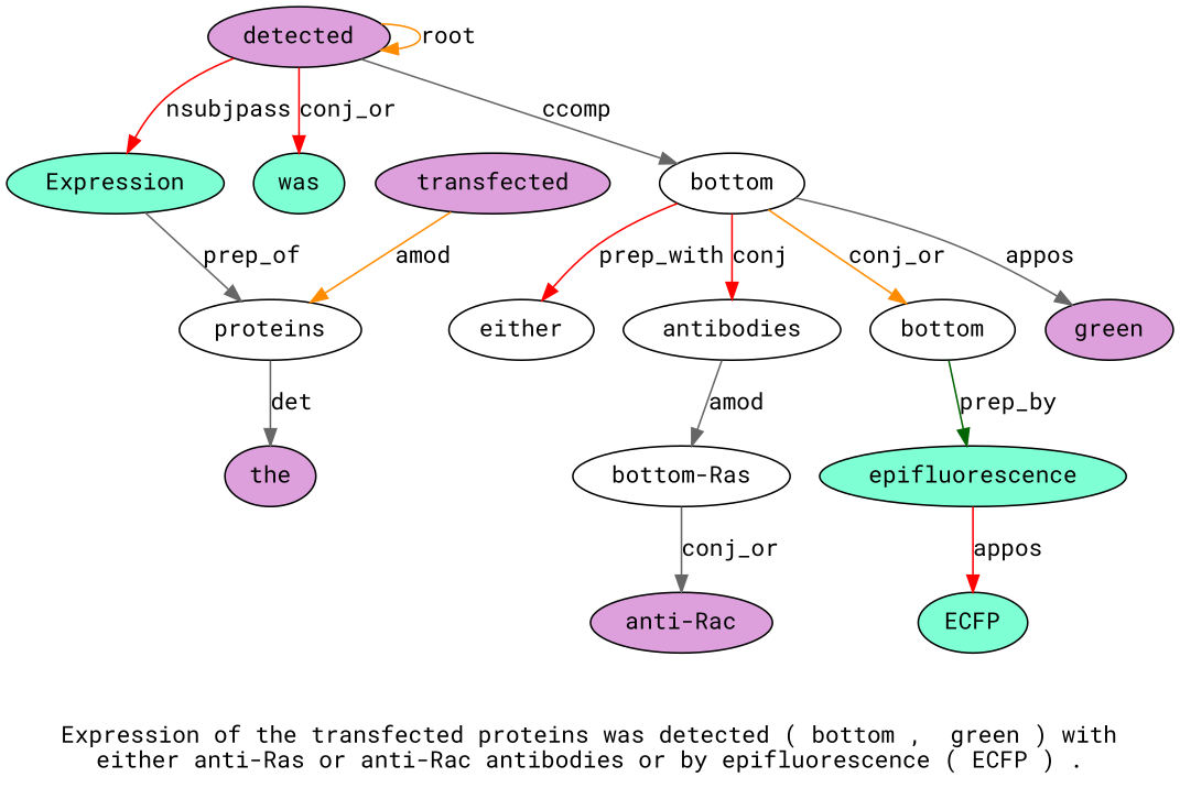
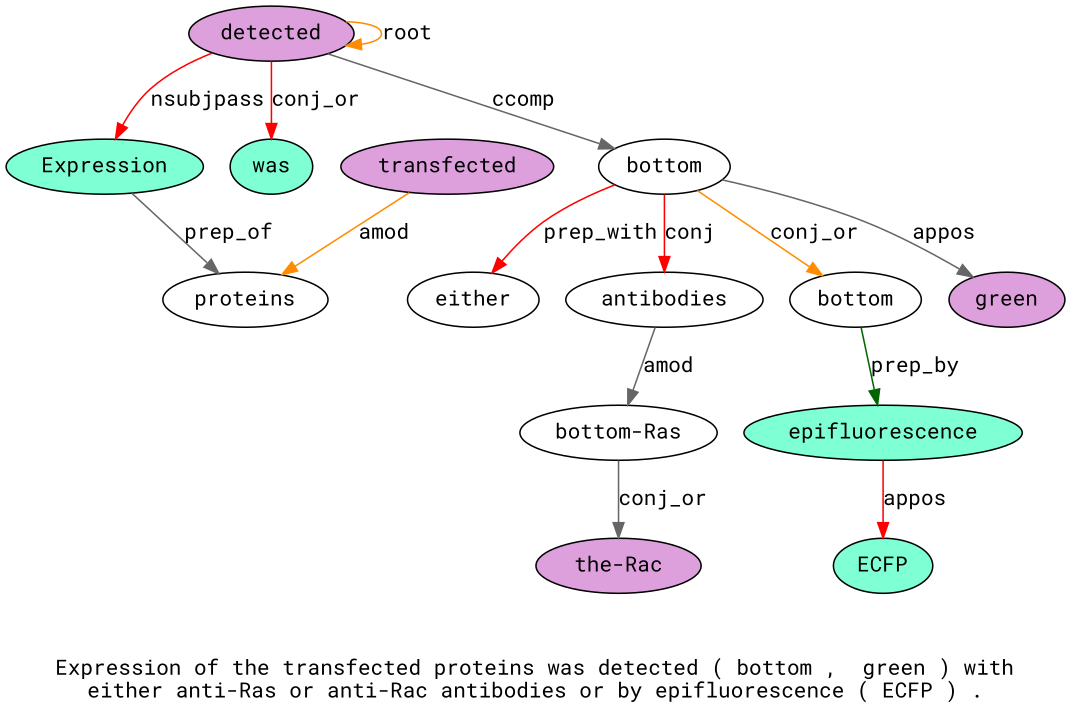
  digraph {
    fontname="Roboto Mono"
    label="Expression of the transfected proteins was detected ( bottom ,  green ) with\neither anti-Ras or anti-Rac antibodies or by epifluorescence ( ECFP ) ."
    node [fillcolor=white fontname="Roboto Mono" style=filled]
    edge [color=gray40 fontname="Roboto Mono"]
    n1 [fillcolor=plum label=detected]
    n2 [fillcolor=aquamarine label=Expression]
    n3 [fillcolor=aquamarine label=was]
    n4 [label=bottom]
    n5 [label=proteins]
    n6 [label=bottom]
    n7 [fillcolor=plum label=green]
    n8 [label=either]
    n9 [label=antibodies]
-   n10 [fillcolor=plum label=the]
    n11 [fillcolor=plum label=transfected]
    n12 [fillcolor=aquamarine label=epifluorescence]
    n13 [label="bottom-Ras"]
    n14 [fillcolor=aquamarine label=ECFP]
-   n15 [fillcolor=plum label="anti-Rac"]
+   n15 [fillcolor=plum label="the-Rac"]
    n1 -> n1 [color=darkorange label=root]
    n1 -> n2 [color=red label=nsubjpass]
    n1 -> n3 [color=red label=conj_or]
    n1 -> n4 [label=ccomp]
    n2 -> n5 [label=prep_of]
    n4 -> n6 [color=darkorange label=conj_or]
    n4 -> n7 [label=appos]
    n4 -> n8 [color=red label=prep_with]
    n4 -> n9 [color=red label=conj]
-   n5 -> n10 [label=det]
    n6 -> n12 [color=darkgreen label=prep_by]
    n9 -> n13 [label=amod]
    n11 -> n5 [color=darkorange label=amod]
    n12 -> n14 [color=red label=appos]
    n13 -> n15 [label=conj_or]
  }
